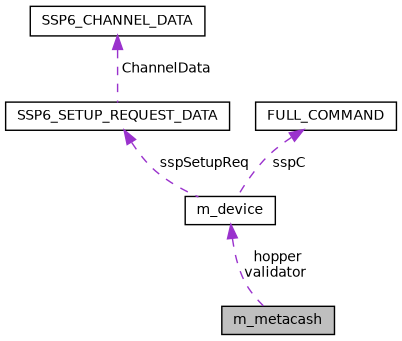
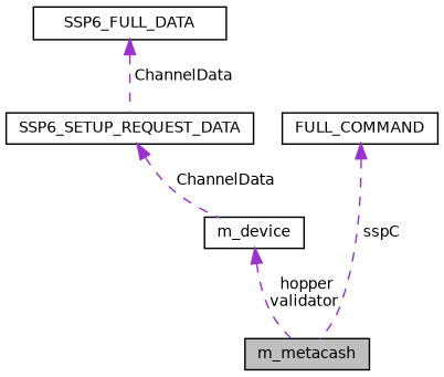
  digraph {
    node [color=black fillcolor=white fontname=Helvetica fontsize=10 shape=record style=filled]
    edge [color=darkorchid3 dir=back fontname=Helvetica fontsize=10 labelfontname=Helvetica labelfontsize=10 style=dashed]
    n1 [fillcolor=grey75 fontcolor=black height=0.2 label=m_metacash width=0.4]
    n2 [height=0.2 label=m_device width=0.4]
    n3 [height=0.2 label=SSP6_SETUP_REQUEST_DATA width=0.4]
-   n4 [height=0.2 label=SSP6_CHANNEL_DATA width=0.4]
+   n4 [height=0.2 label=SSP6_FULL_DATA width=0.4]
    n5 [height=0.2 label=FULL_COMMAND width=0.4]
    n2 -> n1 [label=" hopper\nvalidator"]
-   n3 -> n2 [label=" sspSetupReq"]
+   n3 -> n2 [label=" ChannelData"]
    n4 -> n3 [label=" ChannelData"]
-   n5 -> n2 [label=" sspC"]
+   n5 -> n1 [label=" sspC"]
  }
